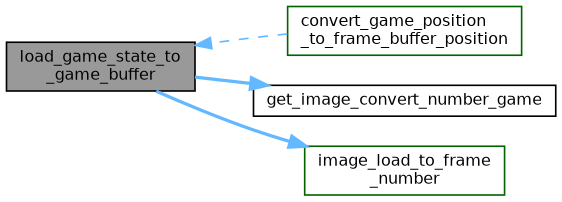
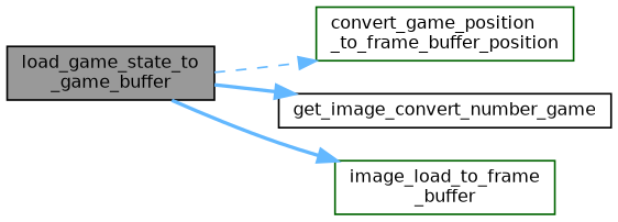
  digraph {
    rankdir=LR
    node [color=black fillcolor=white fontname=Helvetica fontsize=10 shape=box style=filled]
    edge [color=steelblue1 fontname=Helvetica fontsize=10 labelfontname=Helvetica labelfontsize=10 style=bold]
    n1 [fillcolor=grey60 fontcolor=black height=0.2 label="load_game_state_to\l_game_buffer" width=0.4]
    n2 [color=darkgreen height=0.2 label="convert_game_position\l_to_frame_buffer_position" width=0.4]
    n3 [height=0.2 label=get_image_convert_number_game width=0.4]
-   n4 [color=darkgreen height=0.2 label="image_load_to_frame\l_number" width=0.4]
-   n2 -> n1 [style=dashed]
+   n4 [color=darkgreen height=0.2 label="image_load_to_frame\l_buffer" width=0.4]
+   n1 -> n2 [style=dashed]
    n1 -> n3
    n1 -> n4
  }
